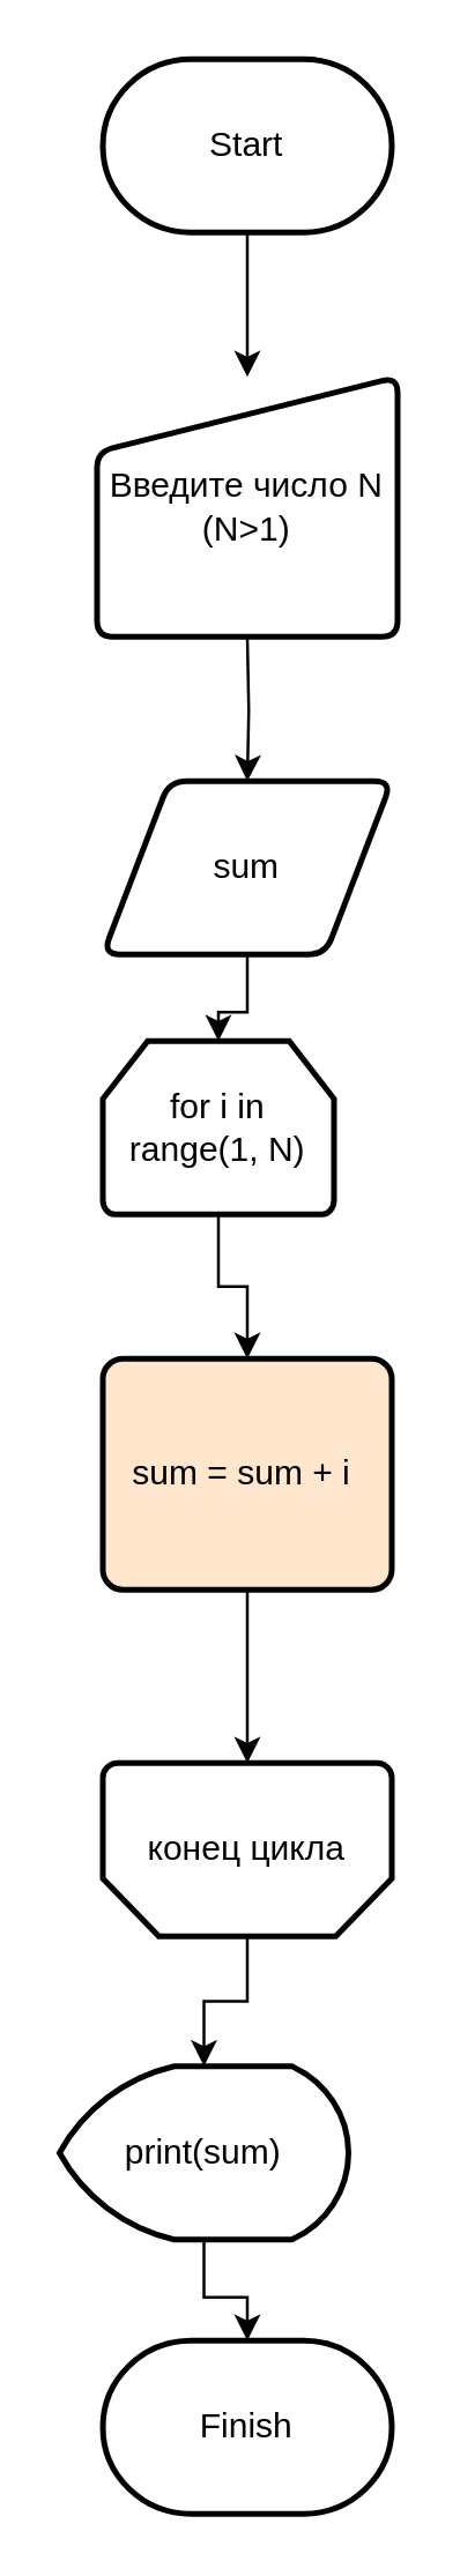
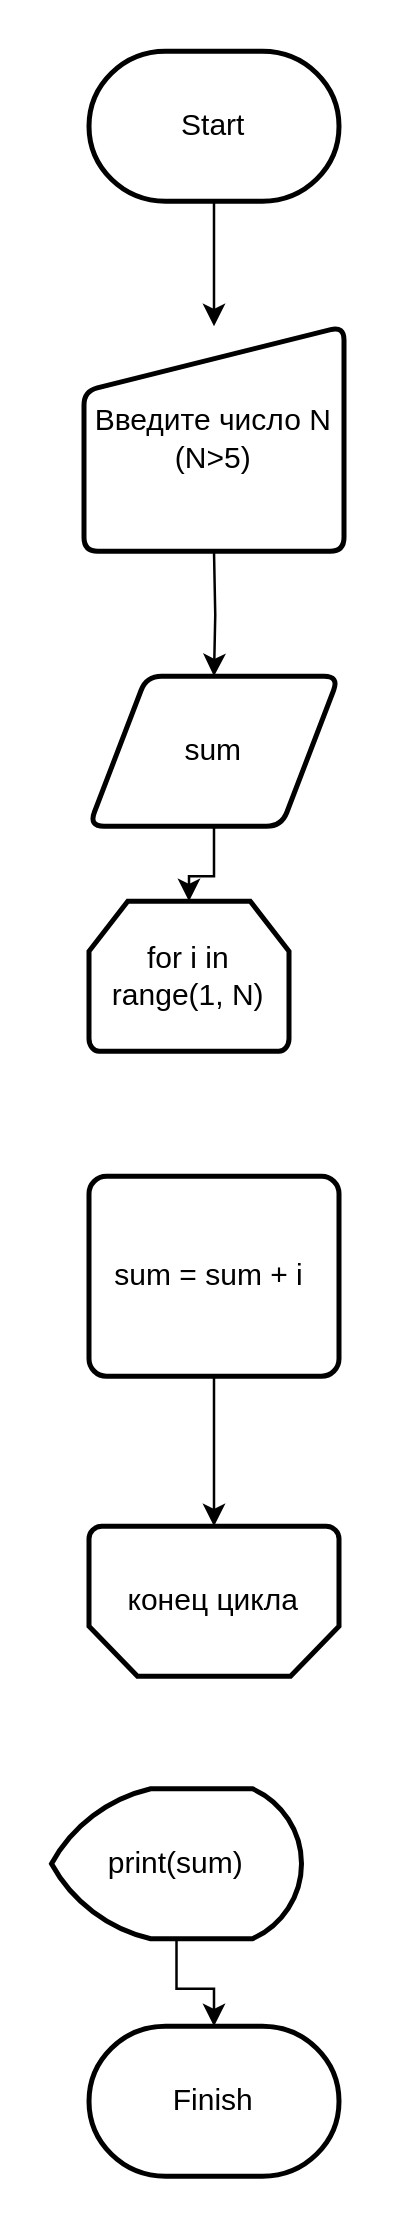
  <mxCell id="0" />
  <mxCell id="1" parent="0" />
- <mxCell id="2" value="Введите число N&lt;div&gt;(N&amp;gt;1)&lt;/div&gt;" style="html=1;strokeWidth=2;shape=manualInput;whiteSpace=wrap;rounded=1;size=26;arcSize=11;" vertex="1" parent="1"><mxGeometry x="33" y="130" width="104" height="90" as="geometry" /></mxCell>
+ <mxCell id="2" value="Введите число N&lt;div&gt;(N&amp;gt;5)&lt;/div&gt;" style="html=1;strokeWidth=2;shape=manualInput;whiteSpace=wrap;rounded=1;size=26;arcSize=11;" vertex="1" parent="1"><mxGeometry x="33" y="130" width="104" height="90" as="geometry" /></mxCell>
  <mxCell id="3" style="edgeStyle=orthogonalEdgeStyle;rounded=0;orthogonalLoop=1;jettySize=auto;html=1;entryX=0.5;entryY=0;entryDx=0;entryDy=0;" edge="1" parent="1" source="4" target="2"><mxGeometry relative="1" as="geometry" /></mxCell>
  <mxCell id="4" value="Start" style="strokeWidth=2;html=1;shape=mxgraph.flowchart.terminator;whiteSpace=wrap;" vertex="1" parent="1"><mxGeometry x="35" y="20" width="100" height="60" as="geometry" /></mxCell>
  <mxCell id="5" style="edgeStyle=orthogonalEdgeStyle;rounded=0;orthogonalLoop=1;jettySize=auto;html=1;entryX=0.5;entryY=0;entryDx=0;entryDy=0;" edge="1" parent="1" target="9"><mxGeometry relative="1" as="geometry"><mxPoint x="85" y="220" as="sourcePoint" /></mxGeometry></mxCell>
- <mxCell id="6" style="edgeStyle=orthogonalEdgeStyle;rounded=0;orthogonalLoop=1;jettySize=auto;html=1;entryX=0.5;entryY=0;entryDx=0;entryDy=0;" edge="1" parent="1" source="7" target="8"><mxGeometry relative="1" as="geometry" /></mxCell>
  <mxCell id="7" value="for i in range(1, N)" style="strokeWidth=2;html=1;shape=mxgraph.flowchart.loop_limit;whiteSpace=wrap;" vertex="1" parent="1"><mxGeometry x="35" y="360" width="80" height="60" as="geometry" /></mxCell>
- <mxCell id="8" value="sum = sum + i&amp;nbsp;" style="rounded=1;whiteSpace=wrap;html=1;absoluteArcSize=1;arcSize=14;strokeWidth=2;fillColor=#ffe6cc;" vertex="1" parent="1"><mxGeometry x="35" y="470" width="100" height="80" as="geometry" /></mxCell>
+ <mxCell id="8" value="sum = sum + i&amp;nbsp;" style="rounded=1;whiteSpace=wrap;html=1;absoluteArcSize=1;arcSize=14;strokeWidth=2;" vertex="1" parent="1"><mxGeometry x="35" y="470" width="100" height="80" as="geometry" /></mxCell>
  <mxCell id="9" value="sum" style="shape=parallelogram;html=1;strokeWidth=2;perimeter=parallelogramPerimeter;whiteSpace=wrap;rounded=1;arcSize=12;size=0.23;" vertex="1" parent="1"><mxGeometry x="35" y="270" width="100" height="60" as="geometry" /></mxCell>
  <mxCell id="10" style="edgeStyle=orthogonalEdgeStyle;rounded=0;orthogonalLoop=1;jettySize=auto;html=1;entryX=0.5;entryY=0;entryDx=0;entryDy=0;entryPerimeter=0;" edge="1" parent="1" source="9" target="7"><mxGeometry relative="1" as="geometry" /></mxCell>
  <mxCell id="11" value="конец цикла" style="strokeWidth=2;html=1;shape=mxgraph.flowchart.loop_limit;whiteSpace=wrap;direction=west;" vertex="1" parent="1"><mxGeometry x="35" y="610" width="100" height="60" as="geometry" /></mxCell>
  <mxCell id="12" style="edgeStyle=orthogonalEdgeStyle;rounded=0;orthogonalLoop=1;jettySize=auto;html=1;entryX=0.5;entryY=1;entryDx=0;entryDy=0;entryPerimeter=0;" edge="1" parent="1" source="8" target="11"><mxGeometry relative="1" as="geometry" /></mxCell>
  <mxCell id="13" value="print(sum)" style="strokeWidth=2;html=1;shape=mxgraph.flowchart.display;whiteSpace=wrap;" vertex="1" parent="1"><mxGeometry x="20" y="715" width="100" height="60" as="geometry" /></mxCell>
- <mxCell id="14" style="edgeStyle=orthogonalEdgeStyle;rounded=0;orthogonalLoop=1;jettySize=auto;html=1;entryX=0.5;entryY=0;entryDx=0;entryDy=0;entryPerimeter=0;" edge="1" parent="1" source="11" target="13"><mxGeometry relative="1" as="geometry" /></mxCell>
  <mxCell id="15" value="Finish" style="strokeWidth=2;html=1;shape=mxgraph.flowchart.terminator;whiteSpace=wrap;" vertex="1" parent="1"><mxGeometry x="35" y="810" width="100" height="60" as="geometry" /></mxCell>
  <mxCell id="16" style="edgeStyle=orthogonalEdgeStyle;rounded=0;orthogonalLoop=1;jettySize=auto;html=1;entryX=0.5;entryY=0;entryDx=0;entryDy=0;entryPerimeter=0;" edge="1" parent="1" source="13" target="15"><mxGeometry relative="1" as="geometry" /></mxCell>
